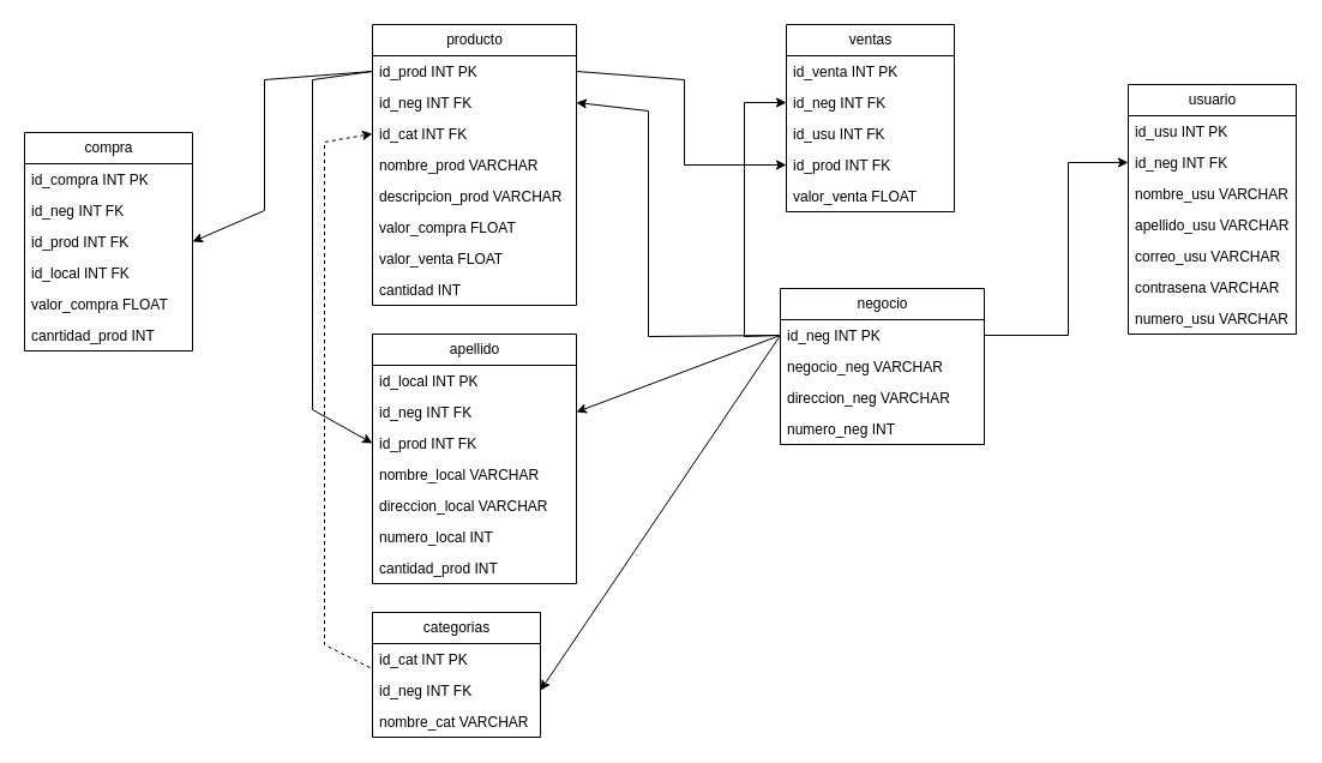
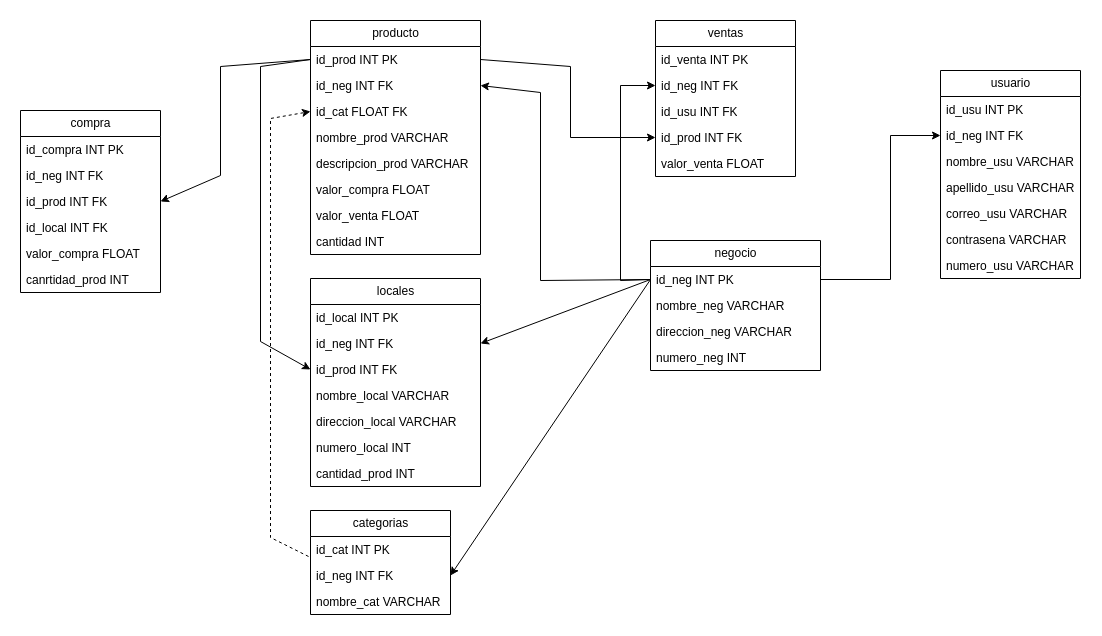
  <mxCell id="0" />
  <mxCell id="1" parent="0" />
  <mxCell id="2" value="negocio" style="swimlane;fontStyle=0;childLayout=stackLayout;horizontal=1;startSize=26;fillColor=none;horizontalStack=0;resizeParent=1;resizeParentMax=0;resizeLast=0;collapsible=1;marginBottom=0;html=1;" vertex="1" parent="1"><mxGeometry x="650" y="240" width="170" height="130" as="geometry" /></mxCell>
  <mxCell id="3" value="id_neg INT PK" style="text;strokeColor=none;fillColor=none;align=left;verticalAlign=top;spacingLeft=4;spacingRight=4;overflow=hidden;rotatable=0;points=[[0,0.5],[1,0.5]];portConstraint=eastwest;whiteSpace=wrap;html=1;" vertex="1" parent="2"><mxGeometry y="26" width="170" height="26" as="geometry" /></mxCell>
- <mxCell id="4" value="negocio_neg VARCHAR" style="text;strokeColor=none;fillColor=none;align=left;verticalAlign=top;spacingLeft=4;spacingRight=4;overflow=hidden;rotatable=0;points=[[0,0.5],[1,0.5]];portConstraint=eastwest;whiteSpace=wrap;html=1;" vertex="1" parent="2"><mxGeometry y="52" width="170" height="26" as="geometry" /></mxCell>
+ <mxCell id="4" value="nombre_neg VARCHAR" style="text;strokeColor=none;fillColor=none;align=left;verticalAlign=top;spacingLeft=4;spacingRight=4;overflow=hidden;rotatable=0;points=[[0,0.5],[1,0.5]];portConstraint=eastwest;whiteSpace=wrap;html=1;" vertex="1" parent="2"><mxGeometry y="52" width="170" height="26" as="geometry" /></mxCell>
  <mxCell id="5" value="direccion_neg VARCHAR" style="text;strokeColor=none;fillColor=none;align=left;verticalAlign=top;spacingLeft=4;spacingRight=4;overflow=hidden;rotatable=0;points=[[0,0.5],[1,0.5]];portConstraint=eastwest;whiteSpace=wrap;html=1;" vertex="1" parent="2"><mxGeometry y="78" width="170" height="26" as="geometry" /></mxCell>
  <mxCell id="6" value="numero_neg INT" style="text;strokeColor=none;fillColor=none;align=left;verticalAlign=top;spacingLeft=4;spacingRight=4;overflow=hidden;rotatable=0;points=[[0,0.5],[1,0.5]];portConstraint=eastwest;whiteSpace=wrap;html=1;" vertex="1" parent="2"><mxGeometry y="104" width="170" height="26" as="geometry" /></mxCell>
  <mxCell id="7" value="usuario" style="swimlane;fontStyle=0;childLayout=stackLayout;horizontal=1;startSize=26;fillColor=none;horizontalStack=0;resizeParent=1;resizeParentMax=0;resizeLast=0;collapsible=1;marginBottom=0;html=1;" vertex="1" parent="1"><mxGeometry x="940" y="70" width="140" height="208" as="geometry" /></mxCell>
  <mxCell id="8" value="id_usu INT PK" style="text;strokeColor=none;fillColor=none;align=left;verticalAlign=top;spacingLeft=4;spacingRight=4;overflow=hidden;rotatable=0;points=[[0,0.5],[1,0.5]];portConstraint=eastwest;whiteSpace=wrap;html=1;" vertex="1" parent="7"><mxGeometry y="26" width="140" height="26" as="geometry" /></mxCell>
  <mxCell id="9" value="id_neg INT FK" style="text;strokeColor=none;fillColor=none;align=left;verticalAlign=top;spacingLeft=4;spacingRight=4;overflow=hidden;rotatable=0;points=[[0,0.5],[1,0.5]];portConstraint=eastwest;whiteSpace=wrap;html=1;" vertex="1" parent="7"><mxGeometry y="52" width="140" height="26" as="geometry" /></mxCell>
  <mxCell id="10" value="nombre_usu VARCHAR" style="text;strokeColor=none;fillColor=none;align=left;verticalAlign=top;spacingLeft=4;spacingRight=4;overflow=hidden;rotatable=0;points=[[0,0.5],[1,0.5]];portConstraint=eastwest;whiteSpace=wrap;html=1;" vertex="1" parent="7"><mxGeometry y="78" width="140" height="26" as="geometry" /></mxCell>
  <mxCell id="11" value="apellido_usu VARCHAR" style="text;strokeColor=none;fillColor=none;align=left;verticalAlign=top;spacingLeft=4;spacingRight=4;overflow=hidden;rotatable=0;points=[[0,0.5],[1,0.5]];portConstraint=eastwest;whiteSpace=wrap;html=1;" vertex="1" parent="7"><mxGeometry y="104" width="140" height="26" as="geometry" /></mxCell>
  <mxCell id="12" value="correo&lt;span style=&quot;background-color: transparent; color: light-dark(rgb(0, 0, 0), rgb(255, 255, 255));&quot;&gt;_usu VARCHAR&lt;/span&gt;" style="text;strokeColor=none;fillColor=none;align=left;verticalAlign=top;spacingLeft=4;spacingRight=4;overflow=hidden;rotatable=0;points=[[0,0.5],[1,0.5]];portConstraint=eastwest;whiteSpace=wrap;html=1;" vertex="1" parent="7"><mxGeometry y="130" width="140" height="26" as="geometry" /></mxCell>
  <mxCell id="13" value="&lt;span style=&quot;background-color: transparent; color: light-dark(rgb(0, 0, 0), rgb(255, 255, 255));&quot;&gt;contrasena VARCHAR&lt;/span&gt;" style="text;strokeColor=none;fillColor=none;align=left;verticalAlign=top;spacingLeft=4;spacingRight=4;overflow=hidden;rotatable=0;points=[[0,0.5],[1,0.5]];portConstraint=eastwest;whiteSpace=wrap;html=1;" vertex="1" parent="7"><mxGeometry y="156" width="140" height="26" as="geometry" /></mxCell>
  <mxCell id="14" value="&lt;span style=&quot;background-color: transparent; color: light-dark(rgb(0, 0, 0), rgb(255, 255, 255));&quot;&gt;numero_usu VARCHAR&lt;/span&gt;" style="text;strokeColor=none;fillColor=none;align=left;verticalAlign=top;spacingLeft=4;spacingRight=4;overflow=hidden;rotatable=0;points=[[0,0.5],[1,0.5]];portConstraint=eastwest;whiteSpace=wrap;html=1;" vertex="1" parent="7"><mxGeometry y="182" width="140" height="26" as="geometry" /></mxCell>
  <mxCell id="15" value="producto" style="swimlane;fontStyle=0;childLayout=stackLayout;horizontal=1;startSize=26;fillColor=none;horizontalStack=0;resizeParent=1;resizeParentMax=0;resizeLast=0;collapsible=1;marginBottom=0;html=1;" vertex="1" parent="1"><mxGeometry x="310" y="20" width="170" height="234" as="geometry" /></mxCell>
  <mxCell id="16" value="id_prod INT PK" style="text;strokeColor=none;fillColor=none;align=left;verticalAlign=top;spacingLeft=4;spacingRight=4;overflow=hidden;rotatable=0;points=[[0,0.5],[1,0.5]];portConstraint=eastwest;whiteSpace=wrap;html=1;" vertex="1" parent="15"><mxGeometry y="26" width="170" height="26" as="geometry" /></mxCell>
  <mxCell id="17" value="id_neg INT FK" style="text;strokeColor=none;fillColor=none;align=left;verticalAlign=top;spacingLeft=4;spacingRight=4;overflow=hidden;rotatable=0;points=[[0,0.5],[1,0.5]];portConstraint=eastwest;whiteSpace=wrap;html=1;" vertex="1" parent="15"><mxGeometry y="52" width="170" height="26" as="geometry" /></mxCell>
- <mxCell id="18" value="id_cat INT FK" style="text;strokeColor=none;fillColor=none;align=left;verticalAlign=top;spacingLeft=4;spacingRight=4;overflow=hidden;rotatable=0;points=[[0,0.5],[1,0.5]];portConstraint=eastwest;whiteSpace=wrap;html=1;" vertex="1" parent="15"><mxGeometry y="78" width="170" height="26" as="geometry" /></mxCell>
+ <mxCell id="18" value="id_cat FLOAT FK" style="text;strokeColor=none;fillColor=none;align=left;verticalAlign=top;spacingLeft=4;spacingRight=4;overflow=hidden;rotatable=0;points=[[0,0.5],[1,0.5]];portConstraint=eastwest;whiteSpace=wrap;html=1;" vertex="1" parent="15"><mxGeometry y="78" width="170" height="26" as="geometry" /></mxCell>
  <mxCell id="19" value="nombre_prod VARCHAR" style="text;strokeColor=none;fillColor=none;align=left;verticalAlign=top;spacingLeft=4;spacingRight=4;overflow=hidden;rotatable=0;points=[[0,0.5],[1,0.5]];portConstraint=eastwest;whiteSpace=wrap;html=1;" vertex="1" parent="15"><mxGeometry y="104" width="170" height="26" as="geometry" /></mxCell>
  <mxCell id="20" value="descripcion_prod VARCHAR" style="text;strokeColor=none;fillColor=none;align=left;verticalAlign=top;spacingLeft=4;spacingRight=4;overflow=hidden;rotatable=0;points=[[0,0.5],[1,0.5]];portConstraint=eastwest;whiteSpace=wrap;html=1;" vertex="1" parent="15"><mxGeometry y="130" width="170" height="26" as="geometry" /></mxCell>
  <mxCell id="21" value="valor_compra FLOAT" style="text;strokeColor=none;fillColor=none;align=left;verticalAlign=top;spacingLeft=4;spacingRight=4;overflow=hidden;rotatable=0;points=[[0,0.5],[1,0.5]];portConstraint=eastwest;whiteSpace=wrap;html=1;" vertex="1" parent="15"><mxGeometry y="156" width="170" height="26" as="geometry" /></mxCell>
  <mxCell id="22" value="valor_venta FLOAT" style="text;strokeColor=none;fillColor=none;align=left;verticalAlign=top;spacingLeft=4;spacingRight=4;overflow=hidden;rotatable=0;points=[[0,0.5],[1,0.5]];portConstraint=eastwest;whiteSpace=wrap;html=1;" vertex="1" parent="15"><mxGeometry y="182" width="170" height="26" as="geometry" /></mxCell>
  <mxCell id="23" value="cantidad INT" style="text;strokeColor=none;fillColor=none;align=left;verticalAlign=top;spacingLeft=4;spacingRight=4;overflow=hidden;rotatable=0;points=[[0,0.5],[1,0.5]];portConstraint=eastwest;whiteSpace=wrap;html=1;" vertex="1" parent="15"><mxGeometry y="208" width="170" height="26" as="geometry" /></mxCell>
  <mxCell id="24" value="" style="endArrow=classic;html=1;rounded=0;exitX=1;exitY=0.5;exitDx=0;exitDy=0;entryX=0;entryY=0.5;entryDx=0;entryDy=0;" edge="1" parent="1" source="3" target="9"><mxGeometry width="50" height="50" relative="1" as="geometry"><mxPoint x="660" y="460" as="sourcePoint" /><mxPoint x="710" y="410" as="targetPoint" /><Array as="points"><mxPoint x="890" y="279" /><mxPoint x="890" y="135" /></Array></mxGeometry></mxCell>
  <mxCell id="25" value="" style="endArrow=classic;html=1;rounded=0;entryX=1;entryY=0.5;entryDx=0;entryDy=0;exitX=0;exitY=0.5;exitDx=0;exitDy=0;" edge="1" parent="1" source="3" target="17"><mxGeometry width="50" height="50" relative="1" as="geometry"><mxPoint x="660" y="460" as="sourcePoint" /><mxPoint x="710" y="410" as="targetPoint" /><Array as="points"><mxPoint x="540" y="280" /><mxPoint x="540" y="92" /></Array></mxGeometry></mxCell>
  <mxCell id="26" value="ventas" style="swimlane;fontStyle=0;childLayout=stackLayout;horizontal=1;startSize=26;fillColor=none;horizontalStack=0;resizeParent=1;resizeParentMax=0;resizeLast=0;collapsible=1;marginBottom=0;html=1;" vertex="1" parent="1"><mxGeometry x="655" y="20" width="140" height="156" as="geometry" /></mxCell>
  <mxCell id="27" value="id_venta INT PK" style="text;strokeColor=none;fillColor=none;align=left;verticalAlign=top;spacingLeft=4;spacingRight=4;overflow=hidden;rotatable=0;points=[[0,0.5],[1,0.5]];portConstraint=eastwest;whiteSpace=wrap;html=1;" vertex="1" parent="26"><mxGeometry y="26" width="140" height="26" as="geometry" /></mxCell>
  <mxCell id="28" value="id_neg INT FK" style="text;strokeColor=none;fillColor=none;align=left;verticalAlign=top;spacingLeft=4;spacingRight=4;overflow=hidden;rotatable=0;points=[[0,0.5],[1,0.5]];portConstraint=eastwest;whiteSpace=wrap;html=1;" vertex="1" parent="26"><mxGeometry y="52" width="140" height="26" as="geometry" /></mxCell>
  <mxCell id="29" value="id_usu INT FK" style="text;strokeColor=none;fillColor=none;align=left;verticalAlign=top;spacingLeft=4;spacingRight=4;overflow=hidden;rotatable=0;points=[[0,0.5],[1,0.5]];portConstraint=eastwest;whiteSpace=wrap;html=1;" vertex="1" parent="26"><mxGeometry y="78" width="140" height="26" as="geometry" /></mxCell>
  <mxCell id="30" value="id_prod INT FK" style="text;strokeColor=none;fillColor=none;align=left;verticalAlign=top;spacingLeft=4;spacingRight=4;overflow=hidden;rotatable=0;points=[[0,0.5],[1,0.5]];portConstraint=eastwest;whiteSpace=wrap;html=1;" vertex="1" parent="26"><mxGeometry y="104" width="140" height="26" as="geometry" /></mxCell>
  <mxCell id="31" value="valor_venta FLOAT" style="text;strokeColor=none;fillColor=none;align=left;verticalAlign=top;spacingLeft=4;spacingRight=4;overflow=hidden;rotatable=0;points=[[0,0.5],[1,0.5]];portConstraint=eastwest;whiteSpace=wrap;html=1;" vertex="1" parent="26"><mxGeometry y="130" width="140" height="26" as="geometry" /></mxCell>
  <mxCell id="32" value="" style="endArrow=classic;html=1;rounded=0;entryX=0;entryY=0.5;entryDx=0;entryDy=0;exitX=1;exitY=0.5;exitDx=0;exitDy=0;" edge="1" parent="1" source="16" target="30"><mxGeometry width="50" height="50" relative="1" as="geometry"><mxPoint x="660" y="260" as="sourcePoint" /><mxPoint x="710" y="210" as="targetPoint" /><Array as="points"><mxPoint x="570" y="66" /><mxPoint x="570" y="137" /></Array></mxGeometry></mxCell>
  <mxCell id="33" value="" style="endArrow=classic;html=1;rounded=0;entryX=0;entryY=0.5;entryDx=0;entryDy=0;exitX=0;exitY=0.5;exitDx=0;exitDy=0;" edge="1" parent="1" source="3" target="28"><mxGeometry width="50" height="50" relative="1" as="geometry"><mxPoint x="660" y="260" as="sourcePoint" /><mxPoint x="710" y="210" as="targetPoint" /><Array as="points"><mxPoint x="620" y="280" /><mxPoint x="620" y="85" /></Array></mxGeometry></mxCell>
  <mxCell id="34" value="compra" style="swimlane;fontStyle=0;childLayout=stackLayout;horizontal=1;startSize=26;fillColor=none;horizontalStack=0;resizeParent=1;resizeParentMax=0;resizeLast=0;collapsible=1;marginBottom=0;html=1;" vertex="1" parent="1"><mxGeometry x="20" y="110" width="140" height="182" as="geometry" /></mxCell>
  <mxCell id="35" value="id_compra INT PK" style="text;strokeColor=none;fillColor=none;align=left;verticalAlign=top;spacingLeft=4;spacingRight=4;overflow=hidden;rotatable=0;points=[[0,0.5],[1,0.5]];portConstraint=eastwest;whiteSpace=wrap;html=1;" vertex="1" parent="34"><mxGeometry y="26" width="140" height="26" as="geometry" /></mxCell>
  <mxCell id="36" value="id_neg&lt;span style=&quot;background-color: transparent; color: light-dark(rgb(0, 0, 0), rgb(255, 255, 255));&quot;&gt;&amp;nbsp;INT FK&lt;/span&gt;" style="text;strokeColor=none;fillColor=none;align=left;verticalAlign=top;spacingLeft=4;spacingRight=4;overflow=hidden;rotatable=0;points=[[0,0.5],[1,0.5]];portConstraint=eastwest;whiteSpace=wrap;html=1;" vertex="1" parent="34"><mxGeometry y="52" width="140" height="26" as="geometry" /></mxCell>
  <mxCell id="37" value="id_prod INT FK" style="text;strokeColor=none;fillColor=none;align=left;verticalAlign=top;spacingLeft=4;spacingRight=4;overflow=hidden;rotatable=0;points=[[0,0.5],[1,0.5]];portConstraint=eastwest;whiteSpace=wrap;html=1;" vertex="1" parent="34"><mxGeometry y="78" width="140" height="26" as="geometry" /></mxCell>
  <mxCell id="38" value="id_local INT FK" style="text;strokeColor=none;fillColor=none;align=left;verticalAlign=top;spacingLeft=4;spacingRight=4;overflow=hidden;rotatable=0;points=[[0,0.5],[1,0.5]];portConstraint=eastwest;whiteSpace=wrap;html=1;" vertex="1" parent="34"><mxGeometry y="104" width="140" height="26" as="geometry" /></mxCell>
  <mxCell id="39" value="valor_compra FLOAT" style="text;strokeColor=none;fillColor=none;align=left;verticalAlign=top;spacingLeft=4;spacingRight=4;overflow=hidden;rotatable=0;points=[[0,0.5],[1,0.5]];portConstraint=eastwest;whiteSpace=wrap;html=1;" vertex="1" parent="34"><mxGeometry y="130" width="140" height="26" as="geometry" /></mxCell>
  <mxCell id="40" value="canrtidad_prod INT" style="text;strokeColor=none;fillColor=none;align=left;verticalAlign=top;spacingLeft=4;spacingRight=4;overflow=hidden;rotatable=0;points=[[0,0.5],[1,0.5]];portConstraint=eastwest;whiteSpace=wrap;html=1;" vertex="1" parent="34"><mxGeometry y="156" width="140" height="26" as="geometry" /></mxCell>
  <mxCell id="41" value="" style="endArrow=classic;html=1;rounded=0;entryX=1;entryY=0.5;entryDx=0;entryDy=0;exitX=0;exitY=0.5;exitDx=0;exitDy=0;" edge="1" parent="1" source="16" target="37"><mxGeometry width="50" height="50" relative="1" as="geometry"><mxPoint x="660" y="260" as="sourcePoint" /><mxPoint x="710" y="210" as="targetPoint" /><Array as="points"><mxPoint x="220" y="66" /><mxPoint x="220" y="175" /></Array></mxGeometry></mxCell>
  <mxCell id="42" value="categorias" style="swimlane;fontStyle=0;childLayout=stackLayout;horizontal=1;startSize=26;fillColor=none;horizontalStack=0;resizeParent=1;resizeParentMax=0;resizeLast=0;collapsible=1;marginBottom=0;html=1;" vertex="1" parent="1"><mxGeometry x="310" y="510" width="140" height="104" as="geometry" /></mxCell>
  <mxCell id="43" value="id_cat INT PK" style="text;strokeColor=none;fillColor=none;align=left;verticalAlign=top;spacingLeft=4;spacingRight=4;overflow=hidden;rotatable=0;points=[[0,0.5],[1,0.5]];portConstraint=eastwest;whiteSpace=wrap;html=1;" vertex="1" parent="42"><mxGeometry y="26" width="140" height="26" as="geometry" /></mxCell>
  <mxCell id="44" value="id_neg INT FK" style="text;strokeColor=none;fillColor=none;align=left;verticalAlign=top;spacingLeft=4;spacingRight=4;overflow=hidden;rotatable=0;points=[[0,0.5],[1,0.5]];portConstraint=eastwest;whiteSpace=wrap;html=1;" vertex="1" parent="42"><mxGeometry y="52" width="140" height="26" as="geometry" /></mxCell>
  <mxCell id="45" value="nombre_cat VARCHAR" style="text;strokeColor=none;fillColor=none;align=left;verticalAlign=top;spacingLeft=4;spacingRight=4;overflow=hidden;rotatable=0;points=[[0,0.5],[1,0.5]];portConstraint=eastwest;whiteSpace=wrap;html=1;" vertex="1" parent="42"><mxGeometry y="78" width="140" height="26" as="geometry" /></mxCell>
  <mxCell id="46" value="" style="endArrow=classic;html=1;rounded=0;exitX=0;exitY=0.5;exitDx=0;exitDy=0;entryX=1;entryY=0.5;entryDx=0;entryDy=0;" edge="1" parent="1" source="3" target="44"><mxGeometry width="50" height="50" relative="1" as="geometry"><mxPoint x="660" y="360" as="sourcePoint" /><mxPoint x="710" y="310" as="targetPoint" /></mxGeometry></mxCell>
- <mxCell id="47" value="apellido" style="swimlane;fontStyle=0;childLayout=stackLayout;horizontal=1;startSize=26;fillColor=none;horizontalStack=0;resizeParent=1;resizeParentMax=0;resizeLast=0;collapsible=1;marginBottom=0;html=1;" vertex="1" parent="1"><mxGeometry x="310" y="278" width="170" height="208" as="geometry" /></mxCell>
+ <mxCell id="47" value="locales" style="swimlane;fontStyle=0;childLayout=stackLayout;horizontal=1;startSize=26;fillColor=none;horizontalStack=0;resizeParent=1;resizeParentMax=0;resizeLast=0;collapsible=1;marginBottom=0;html=1;" vertex="1" parent="1"><mxGeometry x="310" y="278" width="170" height="208" as="geometry" /></mxCell>
  <mxCell id="48" value="id_local INT PK" style="text;strokeColor=none;fillColor=none;align=left;verticalAlign=top;spacingLeft=4;spacingRight=4;overflow=hidden;rotatable=0;points=[[0,0.5],[1,0.5]];portConstraint=eastwest;whiteSpace=wrap;html=1;" vertex="1" parent="47"><mxGeometry y="26" width="170" height="26" as="geometry" /></mxCell>
  <mxCell id="49" value="id_neg INT FK" style="text;strokeColor=none;fillColor=none;align=left;verticalAlign=top;spacingLeft=4;spacingRight=4;overflow=hidden;rotatable=0;points=[[0,0.5],[1,0.5]];portConstraint=eastwest;whiteSpace=wrap;html=1;" vertex="1" parent="47"><mxGeometry y="52" width="170" height="26" as="geometry" /></mxCell>
  <mxCell id="50" value="id_prod INT FK" style="text;strokeColor=none;fillColor=none;align=left;verticalAlign=top;spacingLeft=4;spacingRight=4;overflow=hidden;rotatable=0;points=[[0,0.5],[1,0.5]];portConstraint=eastwest;whiteSpace=wrap;html=1;" vertex="1" parent="47"><mxGeometry y="78" width="170" height="26" as="geometry" /></mxCell>
  <mxCell id="51" value="nombre_local VARCHAR" style="text;strokeColor=none;fillColor=none;align=left;verticalAlign=top;spacingLeft=4;spacingRight=4;overflow=hidden;rotatable=0;points=[[0,0.5],[1,0.5]];portConstraint=eastwest;whiteSpace=wrap;html=1;" vertex="1" parent="47"><mxGeometry y="104" width="170" height="26" as="geometry" /></mxCell>
  <mxCell id="52" value="direccion_local VARCHAR" style="text;strokeColor=none;fillColor=none;align=left;verticalAlign=top;spacingLeft=4;spacingRight=4;overflow=hidden;rotatable=0;points=[[0,0.5],[1,0.5]];portConstraint=eastwest;whiteSpace=wrap;html=1;" vertex="1" parent="47"><mxGeometry y="130" width="170" height="26" as="geometry" /></mxCell>
  <mxCell id="53" value="numero_local INT" style="text;strokeColor=none;fillColor=none;align=left;verticalAlign=top;spacingLeft=4;spacingRight=4;overflow=hidden;rotatable=0;points=[[0,0.5],[1,0.5]];portConstraint=eastwest;whiteSpace=wrap;html=1;" vertex="1" parent="47"><mxGeometry y="156" width="170" height="26" as="geometry" /></mxCell>
  <mxCell id="54" value="cantidad_prod INT" style="text;strokeColor=none;fillColor=none;align=left;verticalAlign=top;spacingLeft=4;spacingRight=4;overflow=hidden;rotatable=0;points=[[0,0.5],[1,0.5]];portConstraint=eastwest;whiteSpace=wrap;html=1;" vertex="1" parent="47"><mxGeometry y="182" width="170" height="26" as="geometry" /></mxCell>
  <mxCell id="55" value="" style="endArrow=classic;html=1;rounded=0;entryX=1;entryY=0.5;entryDx=0;entryDy=0;exitX=0;exitY=0.5;exitDx=0;exitDy=0;" edge="1" parent="1" source="3" target="49"><mxGeometry width="50" height="50" relative="1" as="geometry"><mxPoint x="640" y="280" as="sourcePoint" /><mxPoint x="710" y="310" as="targetPoint" /></mxGeometry></mxCell>
  <mxCell id="56" value="" style="endArrow=classic;html=1;rounded=0;entryX=0;entryY=0.5;entryDx=0;entryDy=0;exitX=0;exitY=0.5;exitDx=0;exitDy=0;" edge="1" parent="1" source="16" target="50"><mxGeometry width="50" height="50" relative="1" as="geometry"><mxPoint x="300" y="66" as="sourcePoint" /><mxPoint x="300" y="341" as="targetPoint" /><Array as="points"><mxPoint x="260" y="66" /><mxPoint x="260" y="341" /></Array></mxGeometry></mxCell>
  <mxCell id="57" value="" style="endArrow=classic;html=1;rounded=0;entryX=0;entryY=0.5;entryDx=0;entryDy=0;exitX=-0.014;exitY=0.769;exitDx=0;exitDy=0;exitPerimeter=0;dashed=1;" edge="1" parent="1" source="43" target="18"><mxGeometry width="50" height="50" relative="1" as="geometry"><mxPoint x="190" y="440" as="sourcePoint" /><mxPoint x="240" y="390" as="targetPoint" /><Array as="points"><mxPoint y="537" x="270" /><mxPoint y="118" x="270" /></Array></mxGeometry></mxCell>
